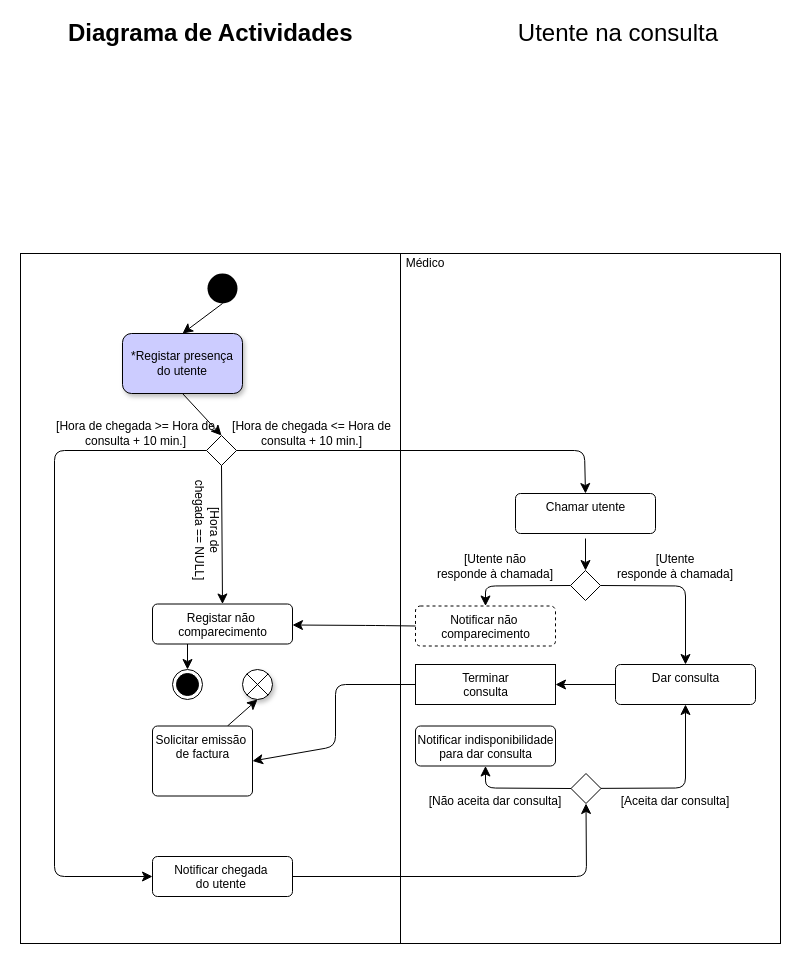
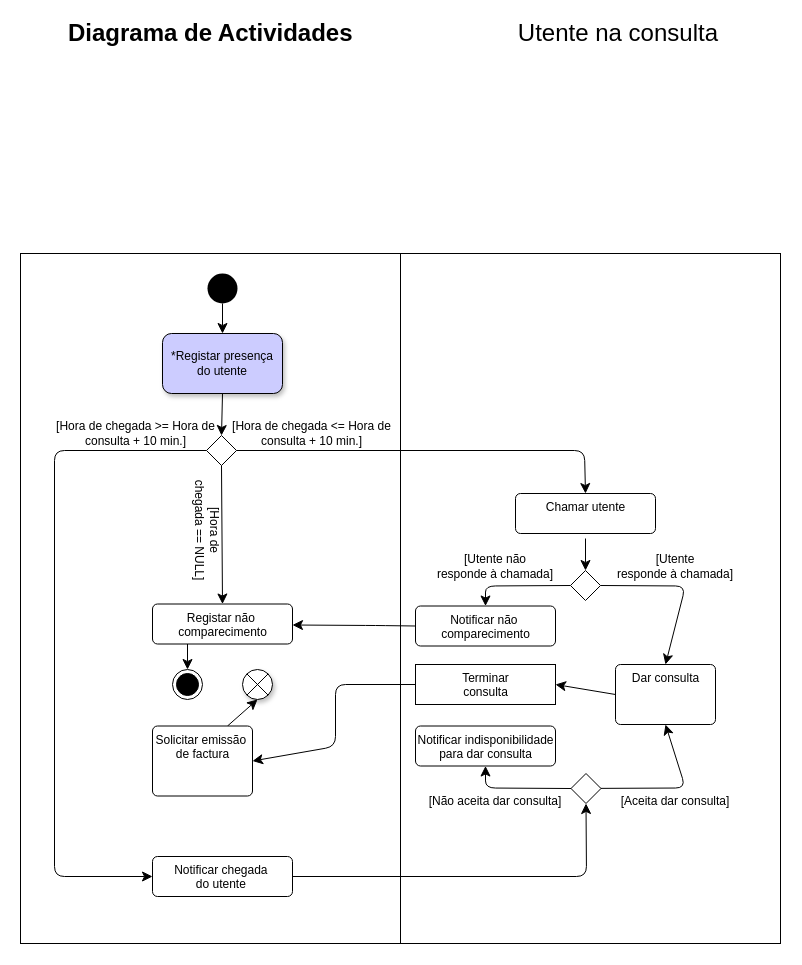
  <mxCell id="0" />
  <mxCell id="1" parent="0" />
  <mxCell id="2" value="" style="rounded=0;whiteSpace=wrap;html=1;" parent="1" vertex="1"><mxGeometry x="400" y="250" width="380" height="690" as="geometry" /></mxCell>
  <mxCell id="3" value="Terminar &lt;br&gt;consulta" style="html=1;align=center;verticalAlign=top;absoluteArcSize=1;arcSize=10;dashed=0;rounded=0;" parent="1" vertex="1"><mxGeometry x="415" y="661" width="140" height="40" as="geometry" /></mxCell>
  <mxCell id="4" value="" style="rounded=0;whiteSpace=wrap;html=1;" parent="1" vertex="1"><mxGeometry x="20" y="250" width="380" height="690" as="geometry" /></mxCell>
  <mxCell id="5" value="Chamar utente" style="html=1;align=center;verticalAlign=top;rounded=1;absoluteArcSize=1;arcSize=10;dashed=0;" parent="1" vertex="1"><mxGeometry x="515" y="490" width="140" height="40" as="geometry" /></mxCell>
  <mxCell id="6" value="" style="endArrow=classic;startArrow=none;endFill=1;startFill=0;endSize=8;html=1;verticalAlign=bottom;labelBackgroundColor=none;strokeWidth=1;exitX=0.5;exitY=1;exitDx=0;exitDy=0;entryX=0.5;entryY=0;entryDx=0;entryDy=0;" parent="1" target="11" edge="1"><mxGeometry width="160" relative="1" as="geometry"><mxPoint x="585" y="535" as="sourcePoint" /><mxPoint x="581" y="585" as="targetPoint" /></mxGeometry></mxCell>
  <mxCell id="7" value="" style="endArrow=classic;startArrow=none;endFill=1;startFill=0;endSize=8;html=1;verticalAlign=bottom;labelBackgroundColor=none;strokeWidth=1;exitX=0;exitY=0.5;exitDx=0;exitDy=0;entryX=0.5;entryY=0;entryDx=0;entryDy=0;" parent="1" source="11" target="12" edge="1"><mxGeometry width="160" relative="1" as="geometry"><mxPoint x="629" y="758.5" as="sourcePoint" /><mxPoint x="805" y="717.5" as="targetPoint" /><Array as="points"><mxPoint x="485" y="582.5" /></Array></mxGeometry></mxCell>
  <mxCell id="8" value="[Utente não &lt;br&gt;responde à chamada]" style="text;html=1;strokeColor=none;fillColor=none;align=center;verticalAlign=middle;whiteSpace=wrap;rounded=0;" parent="1" vertex="1"><mxGeometry x="405" y="552.5" width="180" height="20" as="geometry" /></mxCell>
  <mxCell id="9" value="[Utente &lt;br&gt;responde à chamada]" style="text;html=1;strokeColor=none;fillColor=none;align=center;verticalAlign=middle;whiteSpace=wrap;rounded=0;" parent="1" vertex="1"><mxGeometry x="585" y="552.5" width="180" height="20" as="geometry" /></mxCell>
  <mxCell id="10" value="" style="endArrow=classic;startArrow=none;endFill=1;startFill=0;endSize=8;html=1;verticalAlign=bottom;labelBackgroundColor=none;strokeWidth=1;entryX=0.5;entryY=0;entryDx=0;entryDy=0;exitX=1;exitY=0.5;exitDx=0;exitDy=0;" parent="1" source="11" target="13" edge="1"><mxGeometry width="160" relative="1" as="geometry"><mxPoint x="905" y="682.5" as="sourcePoint" /><mxPoint x="289" y="777.5" as="targetPoint" /><Array as="points"><mxPoint x="685" y="582.5" /></Array></mxGeometry></mxCell>
  <mxCell id="11" value="" style="rhombus;" parent="1" vertex="1"><mxGeometry x="570" y="567" width="30" height="30" as="geometry" /></mxCell>
- <mxCell id="12" value="Notificar não&amp;nbsp;&lt;br&gt;comparecimento" style="html=1;align=center;verticalAlign=top;rounded=1;absoluteArcSize=1;arcSize=10;dashed=1;" parent="1" vertex="1"><mxGeometry x="415" y="602.5" width="140" height="40" as="geometry" /></mxCell>
- <mxCell id="13" value="Dar consulta" style="html=1;align=center;verticalAlign=top;rounded=1;absoluteArcSize=1;arcSize=10;dashed=0;" parent="1" vertex="1"><mxGeometry x="615" y="661" width="140" height="40" as="geometry" /></mxCell>
+ <mxCell id="12" value="Notificar não&amp;nbsp;&lt;br&gt;comparecimento" style="html=1;align=center;verticalAlign=top;rounded=1;absoluteArcSize=1;arcSize=10;dashed=0;" parent="1" vertex="1"><mxGeometry x="415" y="602.5" width="140" height="40" as="geometry" /></mxCell>
+ <mxCell id="13" value="Dar consulta" style="html=1;align=center;verticalAlign=top;rounded=1;absoluteArcSize=1;arcSize=10;dashed=0;" parent="1" vertex="1"><mxGeometry x="615" y="661" width="100" height="60" as="geometry" /></mxCell>
  <mxCell id="14" value="Registar não&amp;nbsp;&lt;br&gt;comparecimento" style="html=1;align=center;verticalAlign=top;rounded=1;absoluteArcSize=1;arcSize=10;dashed=0;" parent="1" vertex="1"><mxGeometry x="152" y="600.5" width="140" height="40" as="geometry" /></mxCell>
  <mxCell id="15" value="" style="endArrow=classic;startArrow=none;endFill=1;startFill=0;endSize=8;html=1;verticalAlign=bottom;labelBackgroundColor=none;strokeWidth=1;exitX=0;exitY=0.5;exitDx=0;exitDy=0;entryX=1;entryY=0.5;entryDx=0;entryDy=0;" parent="1" source="12" edge="1"><mxGeometry width="160" relative="1" as="geometry"><mxPoint x="415" y="609.5" as="sourcePoint" /><mxPoint x="292" y="621.5" as="targetPoint" /><Array as="points"><mxPoint x="375" y="622" /></Array></mxGeometry></mxCell>
  <mxCell id="16" value="" style="endArrow=classic;startArrow=none;endFill=1;startFill=0;endSize=8;html=1;verticalAlign=bottom;labelBackgroundColor=none;strokeWidth=1;exitX=0;exitY=0.5;exitDx=0;exitDy=0;entryX=0;entryY=0.5;entryDx=0;entryDy=0;" parent="1" source="17" target="23" edge="1"><mxGeometry width="160" relative="1" as="geometry"><mxPoint x="-123" y="668" as="sourcePoint" /><mxPoint x="161" y="708" as="targetPoint" /><Array as="points"><mxPoint x="54" y="447" /><mxPoint x="54" y="873" /></Array></mxGeometry></mxCell>
  <mxCell id="17" value="" style="rhombus;" parent="1" vertex="1"><mxGeometry x="206" y="432" width="30" height="30" as="geometry" /></mxCell>
  <mxCell id="18" value="[Hora de chegada &amp;lt;= Hora de &lt;br&gt;consulta + 10 min.]" style="text;html=1;strokeColor=none;fillColor=none;align=center;verticalAlign=middle;whiteSpace=wrap;rounded=0;" parent="1" vertex="1"><mxGeometry x="216" y="420" width="191" height="20" as="geometry" /></mxCell>
  <mxCell id="19" value="" style="endArrow=classic;startArrow=none;endFill=1;startFill=0;endSize=8;html=1;verticalAlign=bottom;labelBackgroundColor=none;strokeWidth=1;exitX=1;exitY=0.5;exitDx=0;exitDy=0;entryX=0.5;entryY=0;entryDx=0;entryDy=0;" parent="1" source="17" target="5" edge="1"><mxGeometry width="160" relative="1" as="geometry"><mxPoint x="-856" y="640" as="sourcePoint" /><mxPoint x="-856" y="665" as="targetPoint" /><Array as="points"><mxPoint x="584" y="447" /></Array></mxGeometry></mxCell>
  <mxCell id="20" value="[Hora de chegada &amp;gt;= Hora de &lt;br&gt;consulta + 10 min.]" style="text;html=1;strokeColor=none;fillColor=none;align=center;verticalAlign=middle;whiteSpace=wrap;rounded=0;" parent="1" vertex="1"><mxGeometry x="40" y="420" width="191" height="20" as="geometry" /></mxCell>
  <mxCell id="21" value="" style="endArrow=classic;startArrow=none;endFill=1;startFill=0;endSize=8;html=1;verticalAlign=bottom;labelBackgroundColor=none;strokeWidth=1;exitX=0.5;exitY=1;exitDx=0;exitDy=0;entryX=0.5;entryY=0;entryDx=0;entryDy=0;" parent="1" source="17" target="14" edge="1"><mxGeometry width="160" relative="1" as="geometry"><mxPoint x="186" y="568" as="sourcePoint" /><mxPoint x="241" y="775" as="targetPoint" /><Array as="points" /></mxGeometry></mxCell>
  <mxCell id="22" value="[Hora de &lt;br&gt;chegada == NULL]" style="text;html=1;strokeColor=none;fillColor=none;align=center;verticalAlign=middle;whiteSpace=wrap;rounded=0;rotation=90;" parent="1" vertex="1"><mxGeometry x="134" y="517" width="145" height="20" as="geometry" /></mxCell>
  <mxCell id="23" value="Notificar chegada&amp;nbsp;&lt;br&gt;do utente&amp;nbsp;" style="html=1;align=center;verticalAlign=top;rounded=1;absoluteArcSize=1;arcSize=10;dashed=0;" parent="1" vertex="1"><mxGeometry x="152" y="853" width="140" height="40" as="geometry" /></mxCell>
  <mxCell id="24" value="" style="endArrow=classic;startArrow=none;endFill=1;startFill=0;endSize=8;html=1;verticalAlign=bottom;labelBackgroundColor=none;strokeWidth=1;exitX=0;exitY=0.5;exitDx=0;exitDy=0;entryX=0.5;entryY=1;entryDx=0;entryDy=0;" parent="1" source="26" target="27" edge="1"><mxGeometry width="160" relative="1" as="geometry"><mxPoint x="629.5" y="954.5" as="sourcePoint" /><mxPoint x="805.169" y="826.5" as="targetPoint" /><Array as="points"><mxPoint x="485" y="784.5" /></Array></mxGeometry></mxCell>
  <mxCell id="25" value="" style="endArrow=classic;startArrow=none;endFill=1;startFill=0;endSize=8;html=1;verticalAlign=bottom;labelBackgroundColor=none;strokeWidth=1;exitX=0;exitY=0.5;exitDx=0;exitDy=0;entryX=0.5;entryY=1;entryDx=0;entryDy=0;" parent="1" source="26" target="13" edge="1"><mxGeometry width="160" relative="1" as="geometry"><mxPoint x="519.5" y="1073.5" as="sourcePoint" /><mxPoint x="525.5" y="808.5" as="targetPoint" /><Array as="points"><mxPoint x="685" y="784.5" /></Array></mxGeometry></mxCell>
  <mxCell id="26" value="" style="rhombus;" parent="1" vertex="1"><mxGeometry x="570.5" y="770" width="30" height="30" as="geometry" /></mxCell>
  <mxCell id="27" value="Notificar indisponibilidade&lt;br&gt;para dar consulta" style="html=1;align=center;verticalAlign=top;rounded=1;absoluteArcSize=1;arcSize=10;dashed=0;" parent="1" vertex="1"><mxGeometry x="415" y="722.5" width="140" height="40" as="geometry" /></mxCell>
  <mxCell id="28" value="" style="endArrow=classic;startArrow=none;endFill=1;startFill=0;endSize=8;html=1;verticalAlign=bottom;labelBackgroundColor=none;strokeWidth=1;exitX=1;exitY=0.5;exitDx=0;exitDy=0;entryX=0.5;entryY=1;entryDx=0;entryDy=0;" parent="1" source="23" target="26" edge="1"><mxGeometry width="160" relative="1" as="geometry"><mxPoint x="-870" y="622" as="sourcePoint" /><mxPoint x="-1357.5" y="649" as="targetPoint" /><Array as="points"><mxPoint x="586" y="873" /></Array></mxGeometry></mxCell>
  <mxCell id="29" value="" style="ellipse;html=1;shape=endState;fillColor=#000000;strokeColor=#000000;" parent="1" vertex="1"><mxGeometry x="172" y="666" width="30" height="30" as="geometry" /></mxCell>
  <mxCell id="30" value="" style="endArrow=classic;startArrow=none;endFill=1;startFill=0;endSize=8;html=1;verticalAlign=bottom;labelBackgroundColor=none;strokeWidth=1;exitX=0;exitY=0.5;exitDx=0;exitDy=0;entryX=1;entryY=0.5;entryDx=0;entryDy=0;" parent="1" source="13" target="3" edge="1"><mxGeometry width="160" relative="1" as="geometry"><mxPoint x="685" y="635.5" as="sourcePoint" /><mxPoint x="805" y="572.5" as="targetPoint" /><Array as="points" /></mxGeometry></mxCell>
  <mxCell id="31" value="" style="endArrow=classic;startArrow=none;endFill=1;startFill=0;endSize=8;html=1;verticalAlign=bottom;labelBackgroundColor=none;strokeWidth=1;entryX=0.5;entryY=1;entryDx=0;entryDy=0;exitX=0.75;exitY=0;exitDx=0;exitDy=0;" parent="1" source="35" target="39" edge="1"><mxGeometry width="160" relative="1" as="geometry"><mxPoint x="-105" y="952" as="sourcePoint" /><mxPoint x="-710.5" y="824" as="targetPoint" /></mxGeometry></mxCell>
  <mxCell id="32" value="[Aceita dar consulta]" style="text;html=1;strokeColor=none;fillColor=none;align=center;verticalAlign=middle;whiteSpace=wrap;rounded=0;" parent="1" vertex="1"><mxGeometry x="585" y="787.5" width="180" height="20" as="geometry" /></mxCell>
  <mxCell id="33" value="[Não aceita&amp;nbsp;dar consulta]" style="text;html=1;strokeColor=none;fillColor=none;align=center;verticalAlign=middle;whiteSpace=wrap;rounded=0;" parent="1" vertex="1"><mxGeometry x="405" y="787.5" width="180" height="20" as="geometry" /></mxCell>
- <mxCell id="34" value="Médico" style="text;html=1;strokeColor=none;fillColor=none;align=center;verticalAlign=middle;whiteSpace=wrap;rounded=0;" parent="1" vertex="1"><mxGeometry x="400" y="250" width="50" height="20" as="geometry" /></mxCell>
  <mxCell id="35" value="Solicitar emissão&amp;nbsp;&lt;br&gt;de factura" style="html=1;align=center;verticalAlign=top;rounded=1;absoluteArcSize=1;arcSize=10;dashed=0;" parent="1" vertex="1"><mxGeometry x="152" y="722.5" width="100" height="70" as="geometry" /></mxCell>
  <mxCell id="36" value="" style="endArrow=classic;startArrow=none;endFill=1;startFill=0;endSize=8;html=1;verticalAlign=bottom;labelBackgroundColor=none;strokeWidth=1;exitX=0;exitY=0.5;exitDx=0;exitDy=0;entryX=1;entryY=0.5;entryDx=0;entryDy=0;" parent="1" source="3" target="35" edge="1"><mxGeometry width="160" relative="1" as="geometry"><mxPoint x="625" y="630.5" as="sourcePoint" /><mxPoint x="565" y="630.5" as="targetPoint" /><Array as="points"><mxPoint x="335" y="681" /><mxPoint x="335" y="743" /></Array></mxGeometry></mxCell>
  <mxCell id="37" value="" style="endArrow=classic;startArrow=none;endFill=1;startFill=0;endSize=8;html=1;verticalAlign=bottom;labelBackgroundColor=none;strokeWidth=1;entryX=0.5;entryY=0;entryDx=0;entryDy=0;exitX=0.25;exitY=1;exitDx=0;exitDy=0;" parent="1" source="14" target="29" edge="1"><mxGeometry width="160" relative="1" as="geometry"><mxPoint x="232" y="722" as="sourcePoint" /><mxPoint x="232" y="702" as="targetPoint" /></mxGeometry></mxCell>
  <mxCell id="38" value="" style="endArrow=classic;startArrow=none;endFill=1;startFill=0;endSize=8;html=1;verticalAlign=bottom;labelBackgroundColor=none;strokeWidth=1;entryX=0.5;entryY=0;entryDx=0;entryDy=0;exitX=0.5;exitY=1;exitDx=0;exitDy=0;" parent="1" source="40" target="17" edge="1"><mxGeometry width="160" relative="1" as="geometry"><mxPoint x="221" y="410" as="sourcePoint" /><mxPoint x="595" y="500" as="targetPoint" /></mxGeometry></mxCell>
  <mxCell id="39" value="" style="shape=sumEllipse;perimeter=ellipsePerimeter;whiteSpace=wrap;html=1;backgroundOutline=1;shadow=1;" parent="1" vertex="1"><mxGeometry x="242" y="666" width="30" height="30" as="geometry" /></mxCell>
- <mxCell id="40" value="&lt;span&gt;*Registar presença &lt;br&gt;do utente&lt;/span&gt;" style="rounded=1;whiteSpace=wrap;html=1;fillColor=#CCCCFF;shadow=1;" parent="1" vertex="1"><mxGeometry x="122" y="330" width="120" height="60" as="geometry" /></mxCell>
+ <mxCell id="40" value="&lt;span&gt;*Registar presença &lt;br&gt;do utente&lt;/span&gt;" style="rounded=1;whiteSpace=wrap;html=1;fillColor=#CCCCFF;shadow=1;" parent="1" vertex="1"><mxGeometry x="162" y="330" width="120" height="60" as="geometry" /></mxCell>
  <mxCell id="41" value="" style="ellipse;fillColor=#000000;strokeColor=none;" parent="1" vertex="1"><mxGeometry x="207" y="270" width="30" height="30" as="geometry" /></mxCell>
  <mxCell id="42" value="" style="endArrow=classic;startArrow=none;endFill=1;startFill=0;endSize=8;html=1;verticalAlign=bottom;labelBackgroundColor=none;strokeWidth=1;entryX=0.5;entryY=0;entryDx=0;entryDy=0;exitX=0.5;exitY=1;exitDx=0;exitDy=0;" parent="1" source="41" target="40" edge="1"><mxGeometry width="160" relative="1" as="geometry"><mxPoint x="232" y="400" as="sourcePoint" /><mxPoint x="231" y="442" as="targetPoint" /></mxGeometry></mxCell>
  <mxCell id="43" value="&lt;h6&gt;&lt;font style=&quot;font-size: 24px&quot;&gt;Diagrama de Actividades&lt;/font&gt;&lt;/h6&gt;" style="text;html=1;strokeColor=none;fillColor=none;align=left;verticalAlign=middle;whiteSpace=wrap;rounded=0;" parent="1" vertex="1"><mxGeometry x="66" y="20" width="320" height="20" as="geometry" /></mxCell>
  <mxCell id="44" value="&lt;p&gt;&lt;font style=&quot;font-size: 24px&quot;&gt;Utente na consulta&lt;/font&gt;&lt;/p&gt;" style="text;html=1;strokeColor=none;fillColor=none;align=right;verticalAlign=middle;whiteSpace=wrap;rounded=0;" parent="1" vertex="1"><mxGeometry x="400" y="20" width="320" height="20" as="geometry" /></mxCell>
